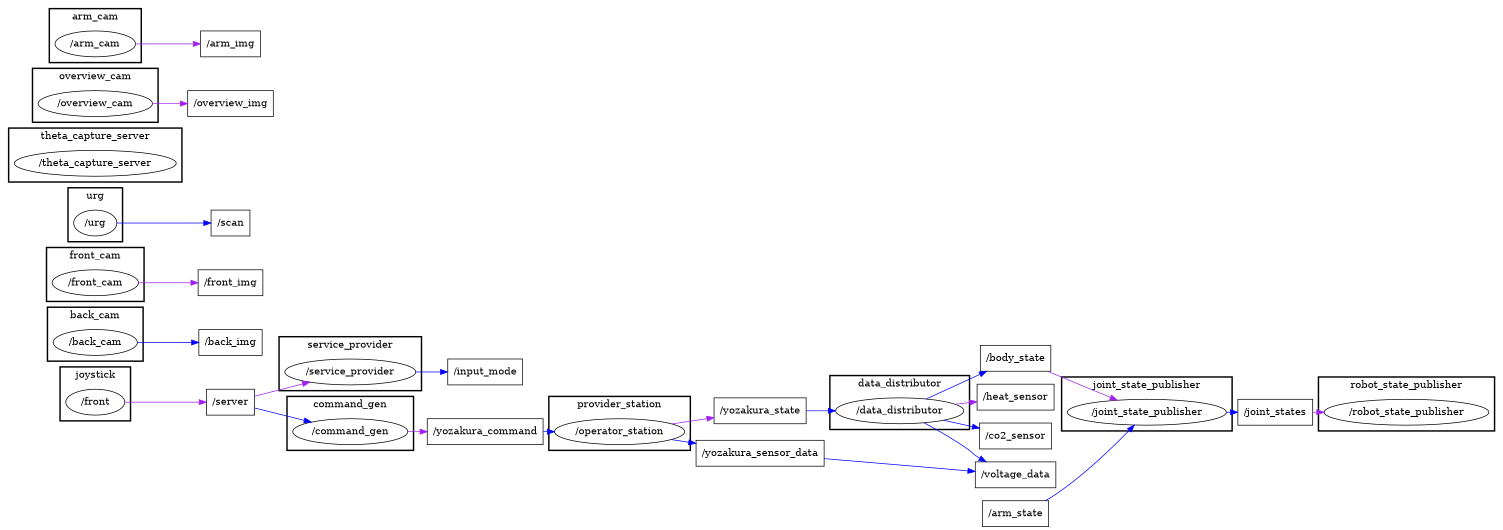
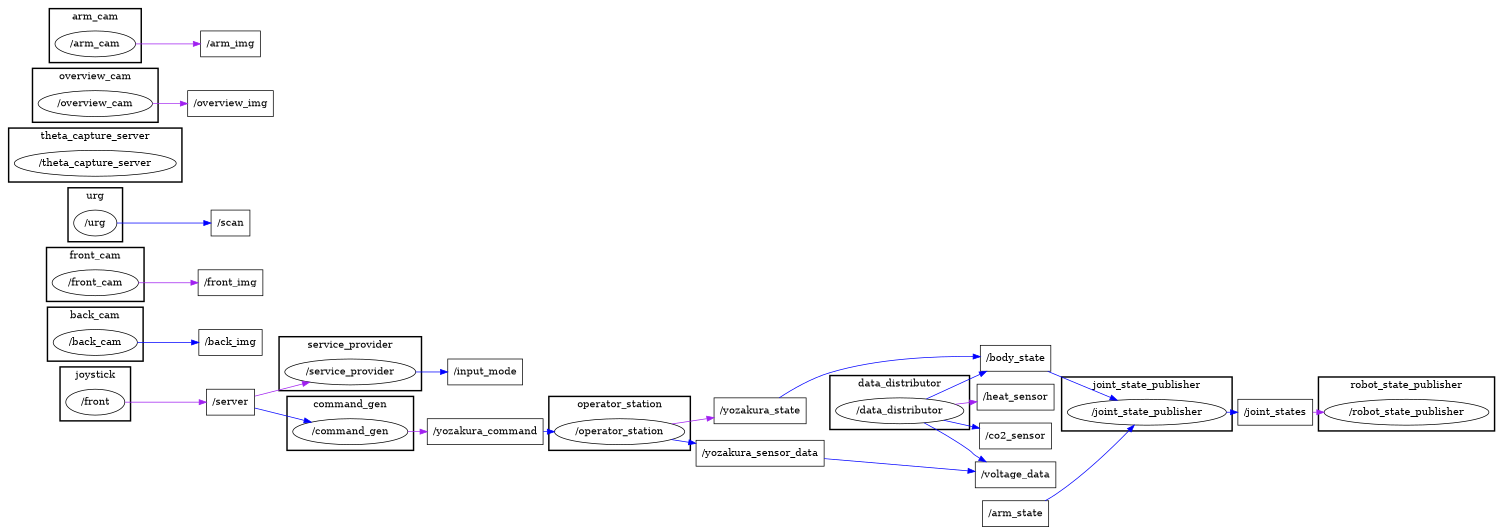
  digraph {
    compound=True
    rank=same
    rankdir=LR
    ranksep=0.2
    node [shape=box]
    edge [color=blue penwidth=1]
    n1 [height=0.5 label="/front" shape=ellipse width=1.1374]
    n2 [height=0.5 label="/back_cam" shape=ellipse width=1.3721]
    n3 [height=0.5 label="/front_cam" shape=ellipse width=1.3902]
    n4 [height=0.5 label="/joint_state_publisher" shape=ellipse width=2.4192]
    n5 [height=0.5 label="/operator_station" shape=ellipse width=1.9498]
    n6 [height=0.5 label="/urg" shape=ellipse width=0.75]
    n7 [height=0.5 label="/theta_capture_server" shape=ellipse width=2.4012]
    n8 [height=0.5 label="/service_provider" shape=ellipse width=2.004]
    n9 [height=0.5 label="/data_distributor" shape=ellipse width=1.9137]
    n10 [height=0.5 label="/command_gen" shape=ellipse width=1.8234]
    n11 [height=0.5 label="/overview_cam" shape=ellipse width=1.8234]
    n12 [height=0.5 label="/robot_state_publisher" shape=ellipse width=2.4734]
    n13 [height=0.5 label="/arm_cam" shape=ellipse width=1.2999]
    n14 [height=0.5 label="/server" width=0.75]
    n15 [height=0.5 label="/back_img" width=1.0278]
    n16 [height=0.5 label="/front_img" width=1.0417]
    n17 [height=0.5 label="/joint_states" width=1.1389]
    n18 [height=0.5 label="/yozakura_state" width=1.4028]
    n19 [height=0.5 label="/yozakura_sensor_data" width=1.9444]
    n20 [height=0.5 label="/scan" width=0.75]
    n21 [height=0.5 label="/input_mode" width=1.1944]
    n22 [height=0.5 label="/heat_sensor" width=1.1667]
    n23 [height=0.5 label="/voltage_data" width=1.2361]
    n24 [height=0.5 label="/co2_sensor" width=1.125]
    n25 [height=0.5 label="/body_state" width=1.0972]
    n26 [height=0.5 label="/yozakura_command" width=1.8194]
    n27 [height=0.5 label="/overview_img" width=1.375]
    n28 [height=0.5 label="/arm_img" width=0.98611]
    n29 [height=0.5 label="/arm_state" width=1.0278]
    subgraph cluster_1 {
      label=joystick
      style=bold
      n1
    }
    subgraph cluster_2 {
      label=back_cam
      style=bold
      n2
    }
    subgraph cluster_3 {
      label=front_cam
      style=bold
      n3
    }
    subgraph cluster_4 {
      label=joint_state_publisher
      style=bold
      n4
    }
    subgraph cluster_5 {
-     label=provider_station
+     label=operator_station
      style=bold
      n5
    }
    subgraph cluster_6 {
      label=urg
      style=bold
      n6
    }
    subgraph cluster_7 {
      label=theta_capture_server
      style=bold
      n7
    }
    subgraph cluster_8 {
      label=service_provider
      style=bold
      n8
    }
    subgraph cluster_9 {
      label=data_distributor
      style=bold
      n9
    }
    subgraph cluster_10 {
      label=command_gen
      style=bold
      n10
    }
    subgraph cluster_11 {
      label=overview_cam
      style=bold
      n11
    }
    subgraph cluster_12 {
      label=robot_state_publisher
      style=bold
      n12
    }
    subgraph cluster_13 {
      label=arm_cam
      style=bold
      n13
    }
    n1 -> n14 [color=purple]
    n2 -> n15
    n3 -> n16 [color=purple]
    n4 -> n17
    n5 -> n18 [color=purple]
    n5 -> n19
    n6 -> n20
    n8 -> n21
    n9 -> n22 [color=purple]
    n9 -> n23
    n9 -> n24
    n9 -> n25
    n10 -> n26 [color=purple]
    n11 -> n27 [color=purple]
    n13 -> n28 [color=purple]
    n14 -> n8 [color=purple]
    n14 -> n10
    n17 -> n12 [color=purple]
-   n18 -> n9
+   n18 -> n25
    n19 -> n23
-   n25 -> n4 [color=purple]
+   n25 -> n4
    n26 -> n5
    n29 -> n4
  }
